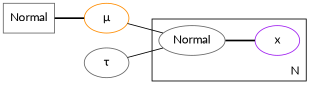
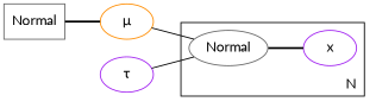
  graph {
    fontname=Lato
    rankdir=LR
    node [color=gray40 fontname=Lato shape=ellipse]
    edge [fontname=Lato style=bold]
    n1 [label=Normal]
    n2 [color=purple label=x]
    n3 [color=darkorange label="&mu;"]
-   n4 [label="&tau;"]
+   n4 [color=purple label="&tau;"]
    n5 [label=Normal shape=box]
    subgraph cluster_1 {
      label=N
      labeljust=r
      labelloc=b
      n1
      n2
    }
    n1 -- n2
    n3 -- n1 [style=solid]
    n4 -- n1 [style=solid]
    n5 -- n3
  }
